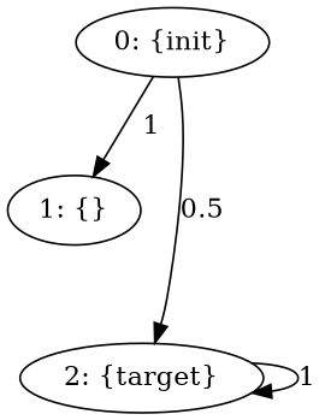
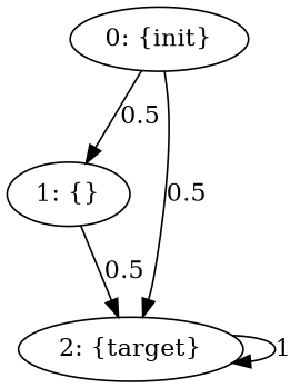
  digraph {
    n1 [label="0: {init}"]
    n2 [label="1: {}"]
    n3 [label="2: {target}"]
-   n1 -> n2 [label=1]
+   n1 -> n2 [label=0.5]
    n1 -> n3 [label=0.5]
+   n2 -> n3 [label=0.5]
    n3 -> n3 [label=1]
  }
